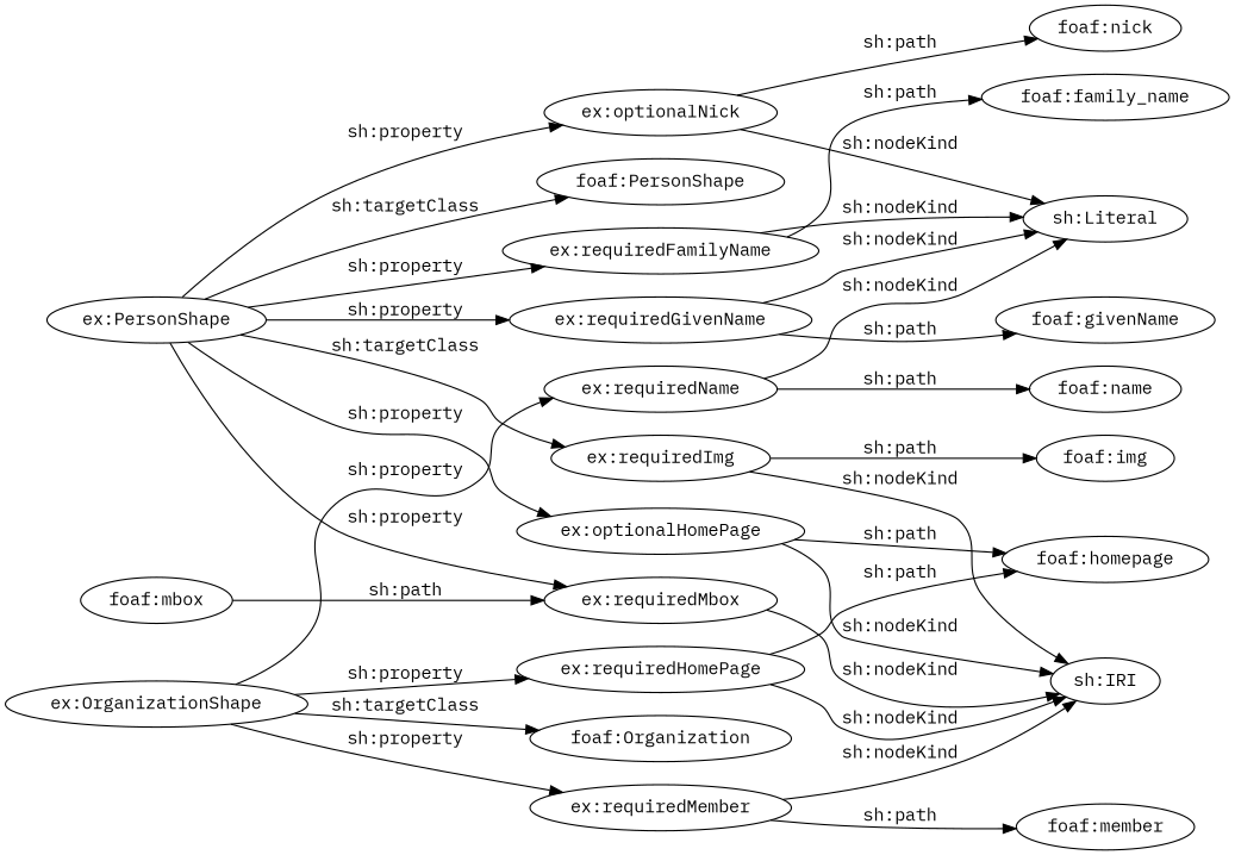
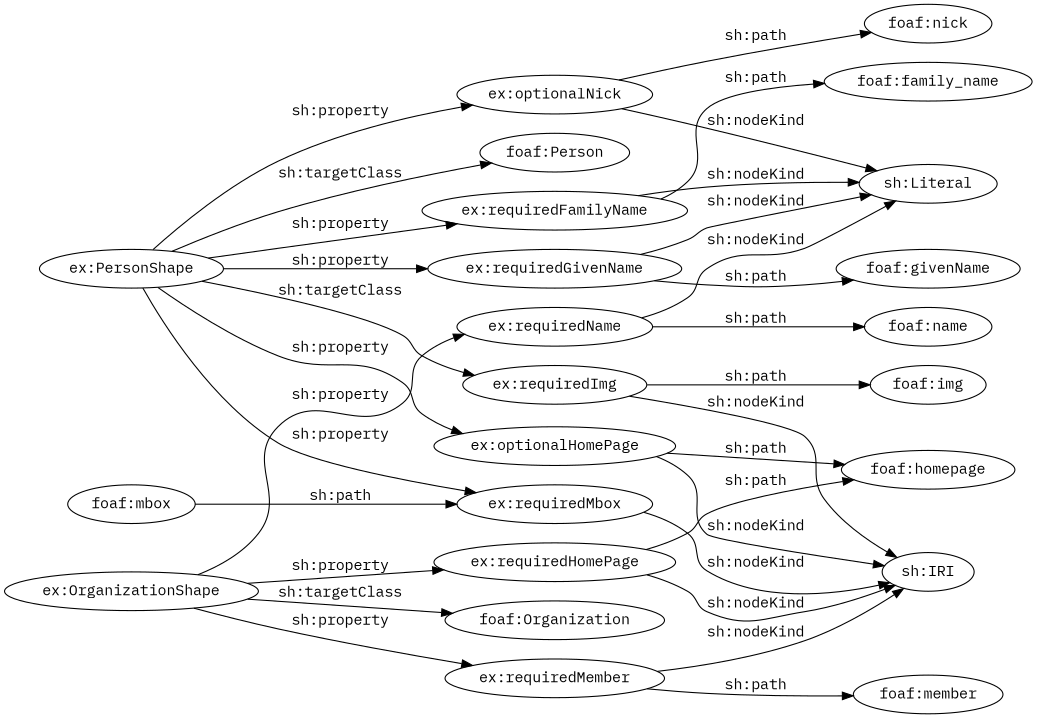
  digraph {
    fontname="IBM Plex Mono"
    rankdir=LR
    node [fontname="IBM Plex Mono"]
    edge [fontname="IBM Plex Mono"]
    "ex:requiredGivenName"
    "sh:Literal"
    "foaf:givenName"
    "ex:requiredHomePage"
    "sh:IRI"
    "foaf:homepage"
    "ex:requiredName"
    "foaf:name"
    "ex:requiredImg"
    "foaf:img"
    "ex:PersonShape"
    "ex:optionalNick"
    "ex:optionalHomePage"
    "ex:requiredMbox"
    "ex:requiredFamilyName"
-   "foaf:Person" [label="foaf:PersonShape"]
+   "foaf:Person"
    "foaf:nick"
    "foaf:family_name"
    "foaf:mbox"
    "ex:OrganizationShape"
    "ex:requiredMember"
    "foaf:Organization"
    "foaf:member"
    "ex:requiredGivenName" -> "sh:Literal" [label="sh:nodeKind"]
    "ex:requiredGivenName" -> "foaf:givenName" [label="sh:path"]
    "ex:requiredHomePage" -> "sh:IRI" [label="sh:nodeKind"]
    "ex:requiredHomePage" -> "foaf:homepage" [label="sh:path"]
    "ex:requiredName" -> "sh:Literal" [label="sh:nodeKind"]
    "ex:requiredName" -> "foaf:name" [label="sh:path"]
    "ex:requiredImg" -> "sh:IRI" [label="sh:nodeKind"]
    "ex:requiredImg" -> "foaf:img" [label="sh:path"]
    "ex:PersonShape" -> "ex:requiredGivenName" [label="sh:property"]
    "ex:PersonShape" -> "ex:requiredImg" [label="sh:targetClass"]
    "ex:PersonShape" -> "ex:optionalNick" [label="sh:property"]
    "ex:PersonShape" -> "ex:optionalHomePage" [label="sh:property"]
    "ex:PersonShape" -> "ex:requiredMbox" [label="sh:property"]
    "ex:PersonShape" -> "ex:requiredFamilyName" [label="sh:property"]
    "ex:PersonShape" -> "foaf:Person" [label="sh:targetClass"]
    "ex:optionalNick" -> "sh:Literal" [label="sh:nodeKind"]
    "ex:optionalNick" -> "foaf:nick" [label="sh:path"]
    "ex:optionalHomePage" -> "sh:IRI" [label="sh:nodeKind"]
    "ex:optionalHomePage" -> "foaf:homepage" [label="sh:path"]
    "ex:requiredMbox" -> "sh:IRI" [label="sh:nodeKind"]
    "ex:requiredFamilyName" -> "sh:Literal" [label="sh:nodeKind"]
    "ex:requiredFamilyName" -> "foaf:family_name" [label="sh:path"]
    "foaf:mbox" -> "ex:requiredMbox" [label="sh:path"]
    "ex:OrganizationShape" -> "ex:requiredHomePage" [label="sh:property"]
    "ex:OrganizationShape" -> "ex:requiredName" [label="sh:property"]
    "ex:OrganizationShape" -> "ex:requiredMember" [label="sh:property"]
    "ex:OrganizationShape" -> "foaf:Organization" [label="sh:targetClass"]
    "ex:requiredMember" -> "sh:IRI" [label="sh:nodeKind"]
    "ex:requiredMember" -> "foaf:member" [label="sh:path"]
  }
